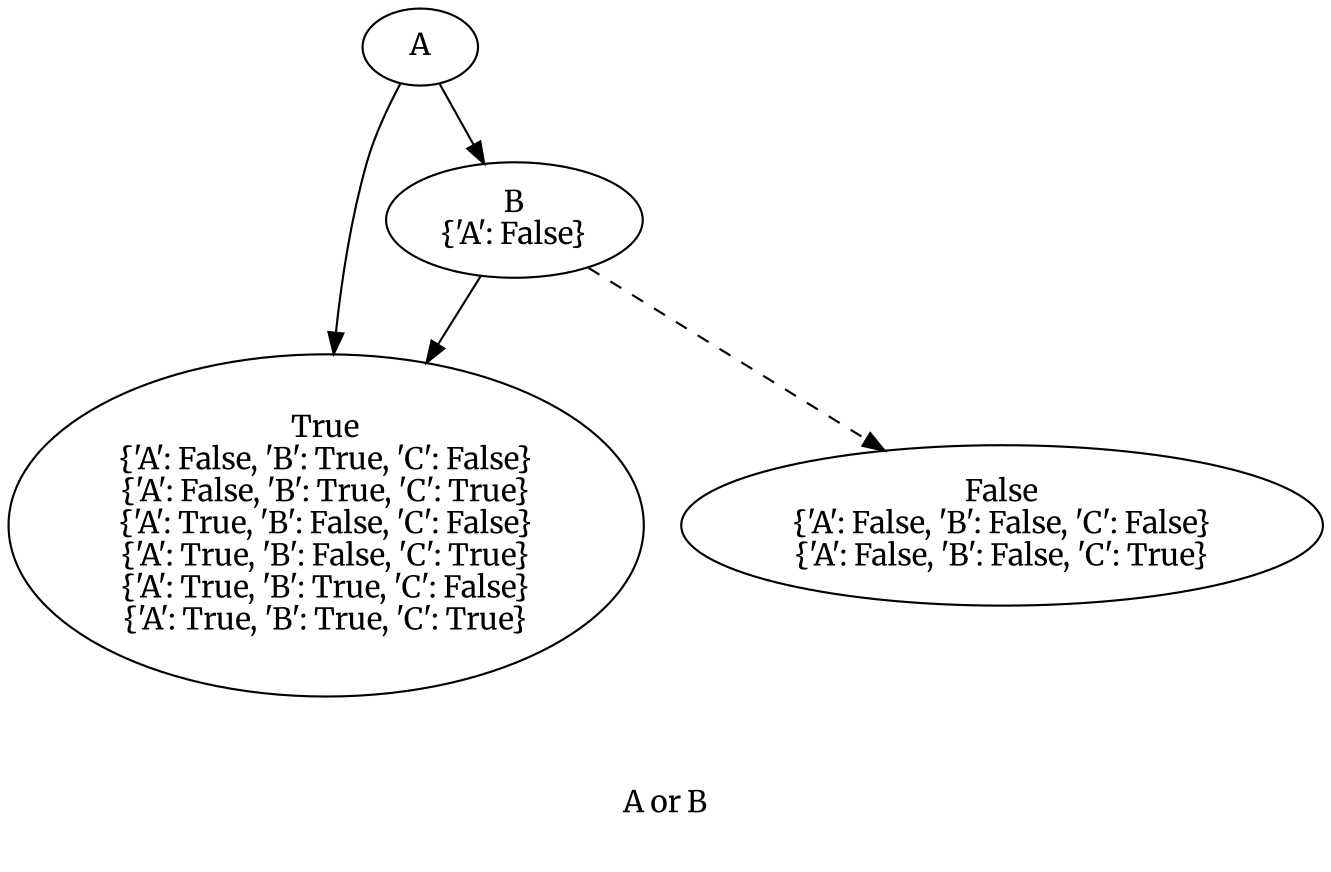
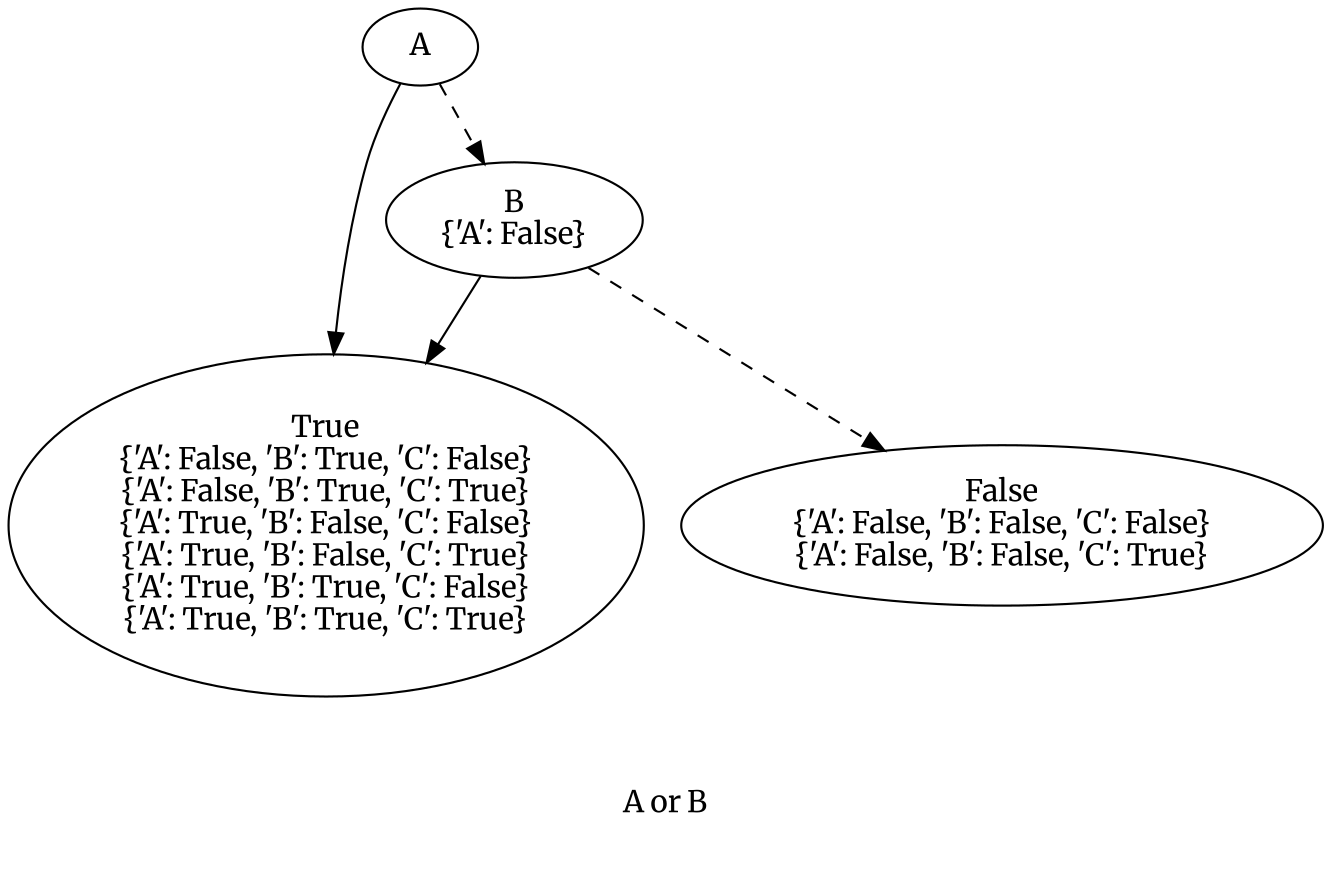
  digraph {
    label="A or B\n\n"
    fontname=Merriweather
    node [fontname=Merriweather]
    edge [fontcolor=gray fontname=Merriweather]
    n1 [label=A]
    n2 [label="B\n{'A': False}"]
    n3 [label="True\n{'A': False, 'B': True, 'C': False}\n{'A': False, 'B': True, 'C': True}\n{'A': True, 'B': False, 'C': False}\n{'A': True, 'B': False, 'C': True}\n{'A': True, 'B': True, 'C': False}\n{'A': True, 'B': True, 'C': True}"]
    n4 [label="False\n{'A': False, 'B': False, 'C': False}\n{'A': False, 'B': False, 'C': True}"]
-   n1 -> n2 [style=solid]
+   n1 -> n2 [style=dashed]
    n1 -> n3
    n2 -> n3
    n2 -> n4 [style=dashed]
  }
